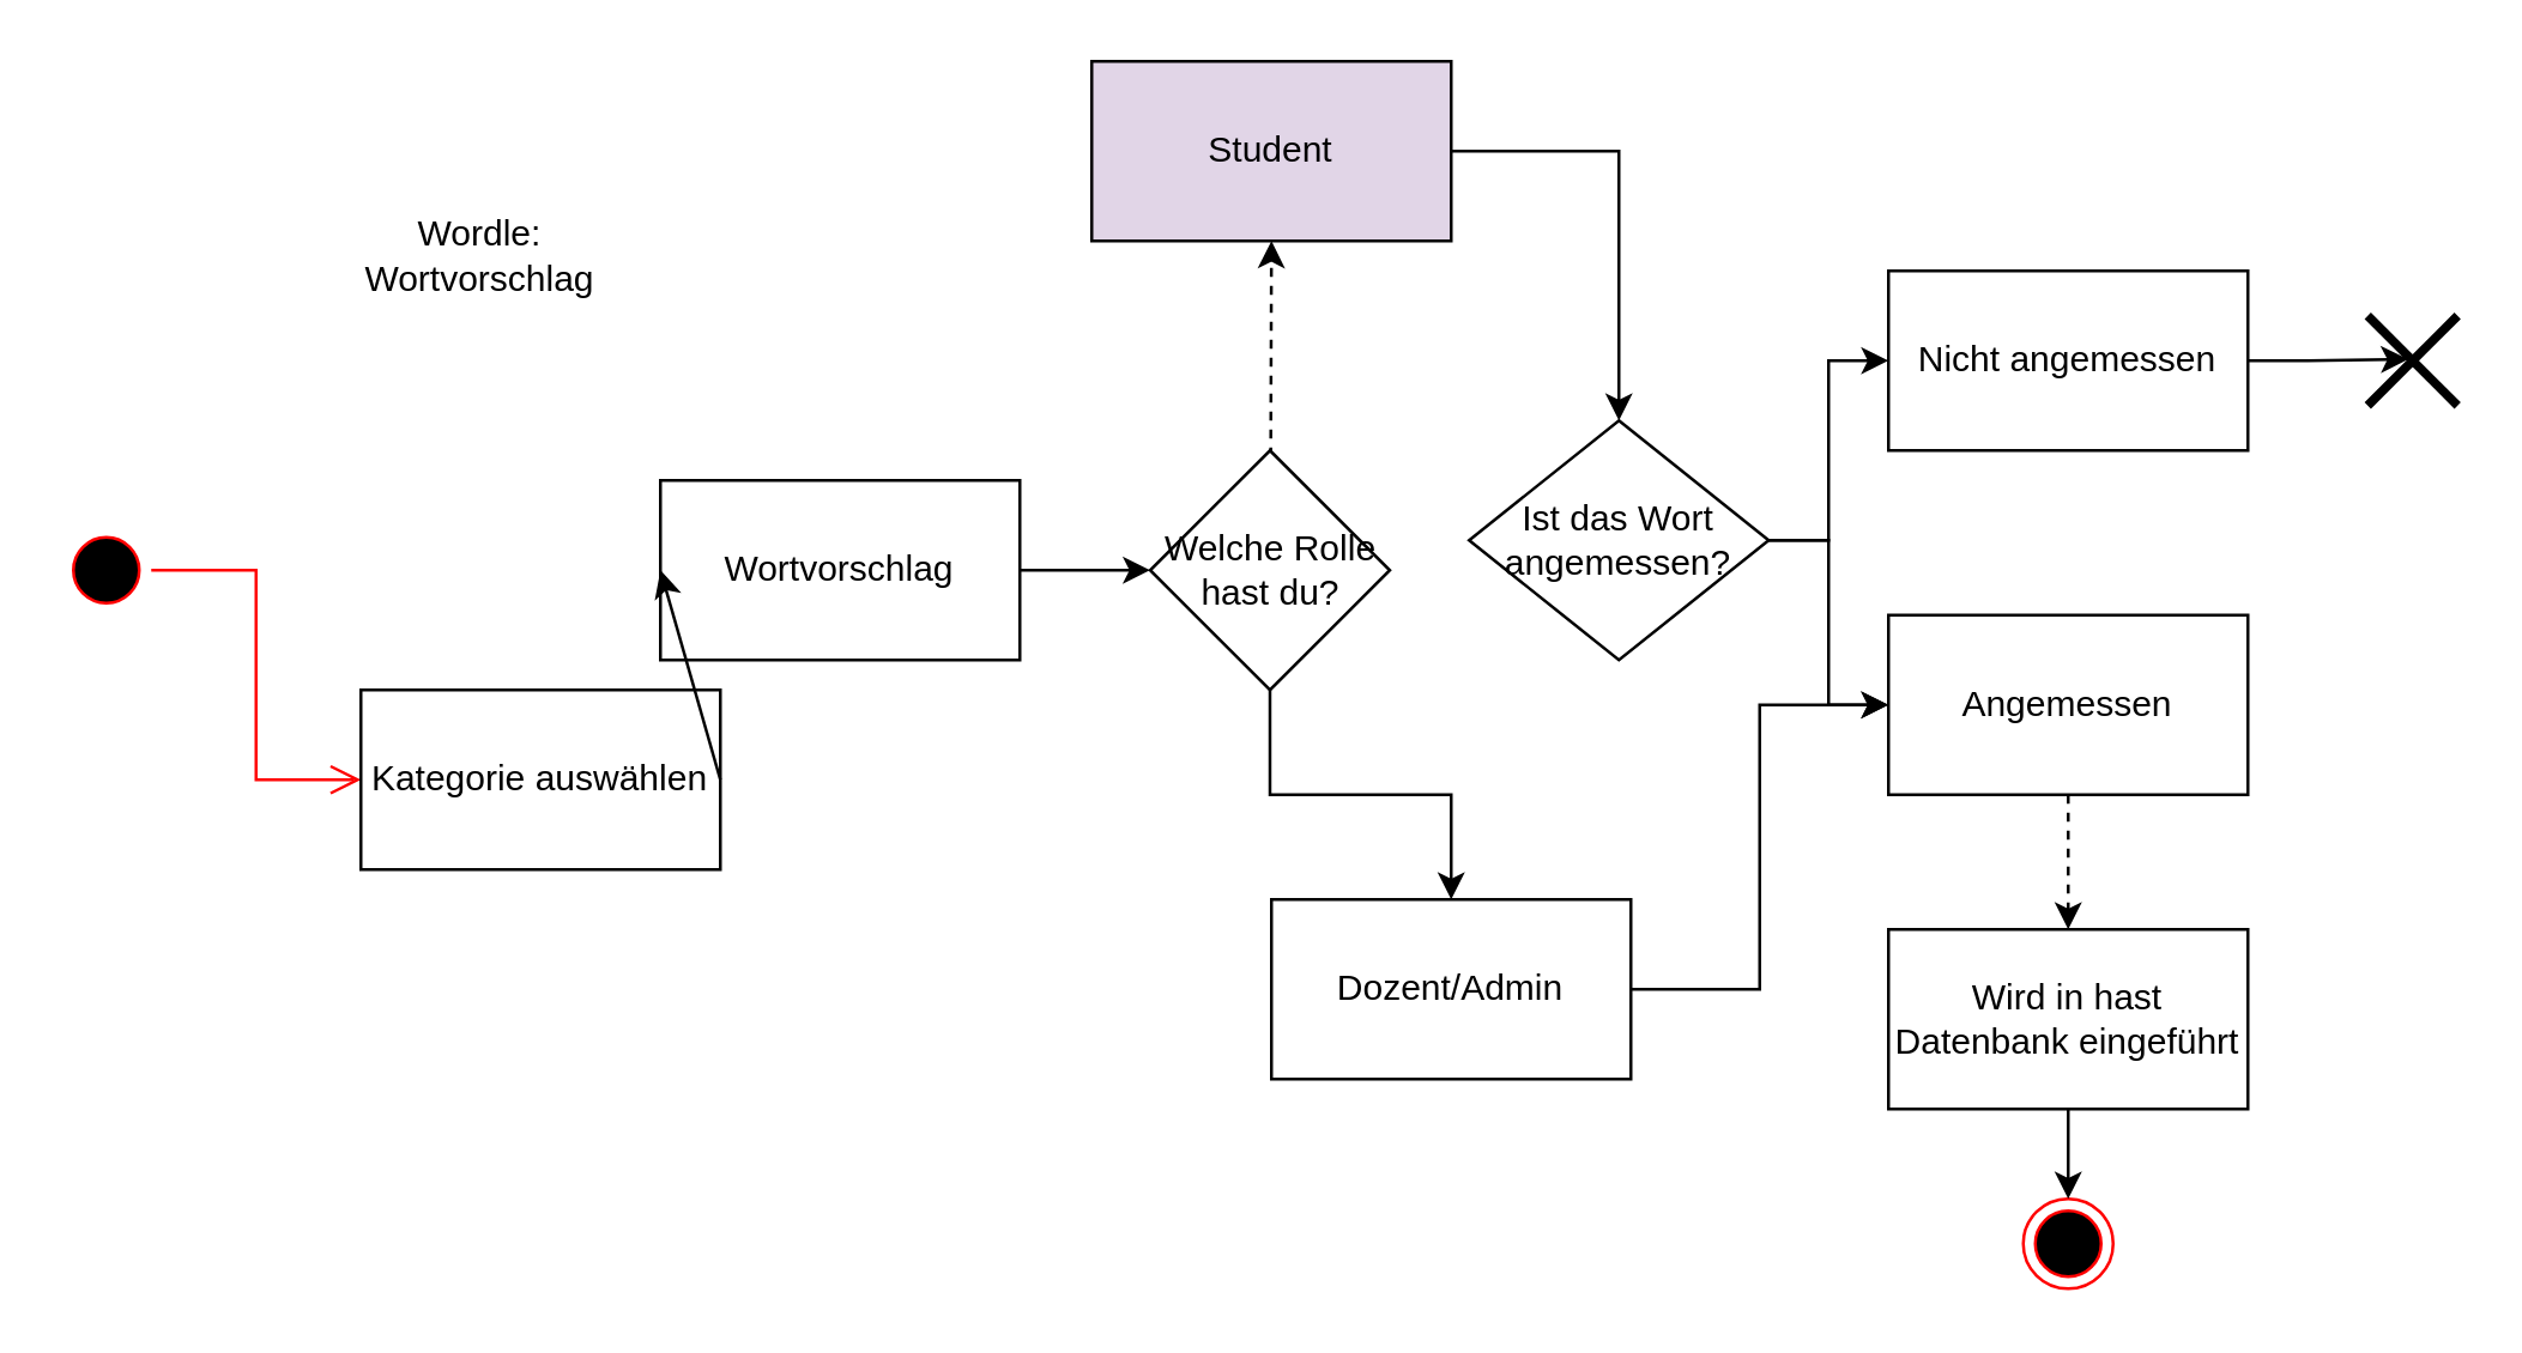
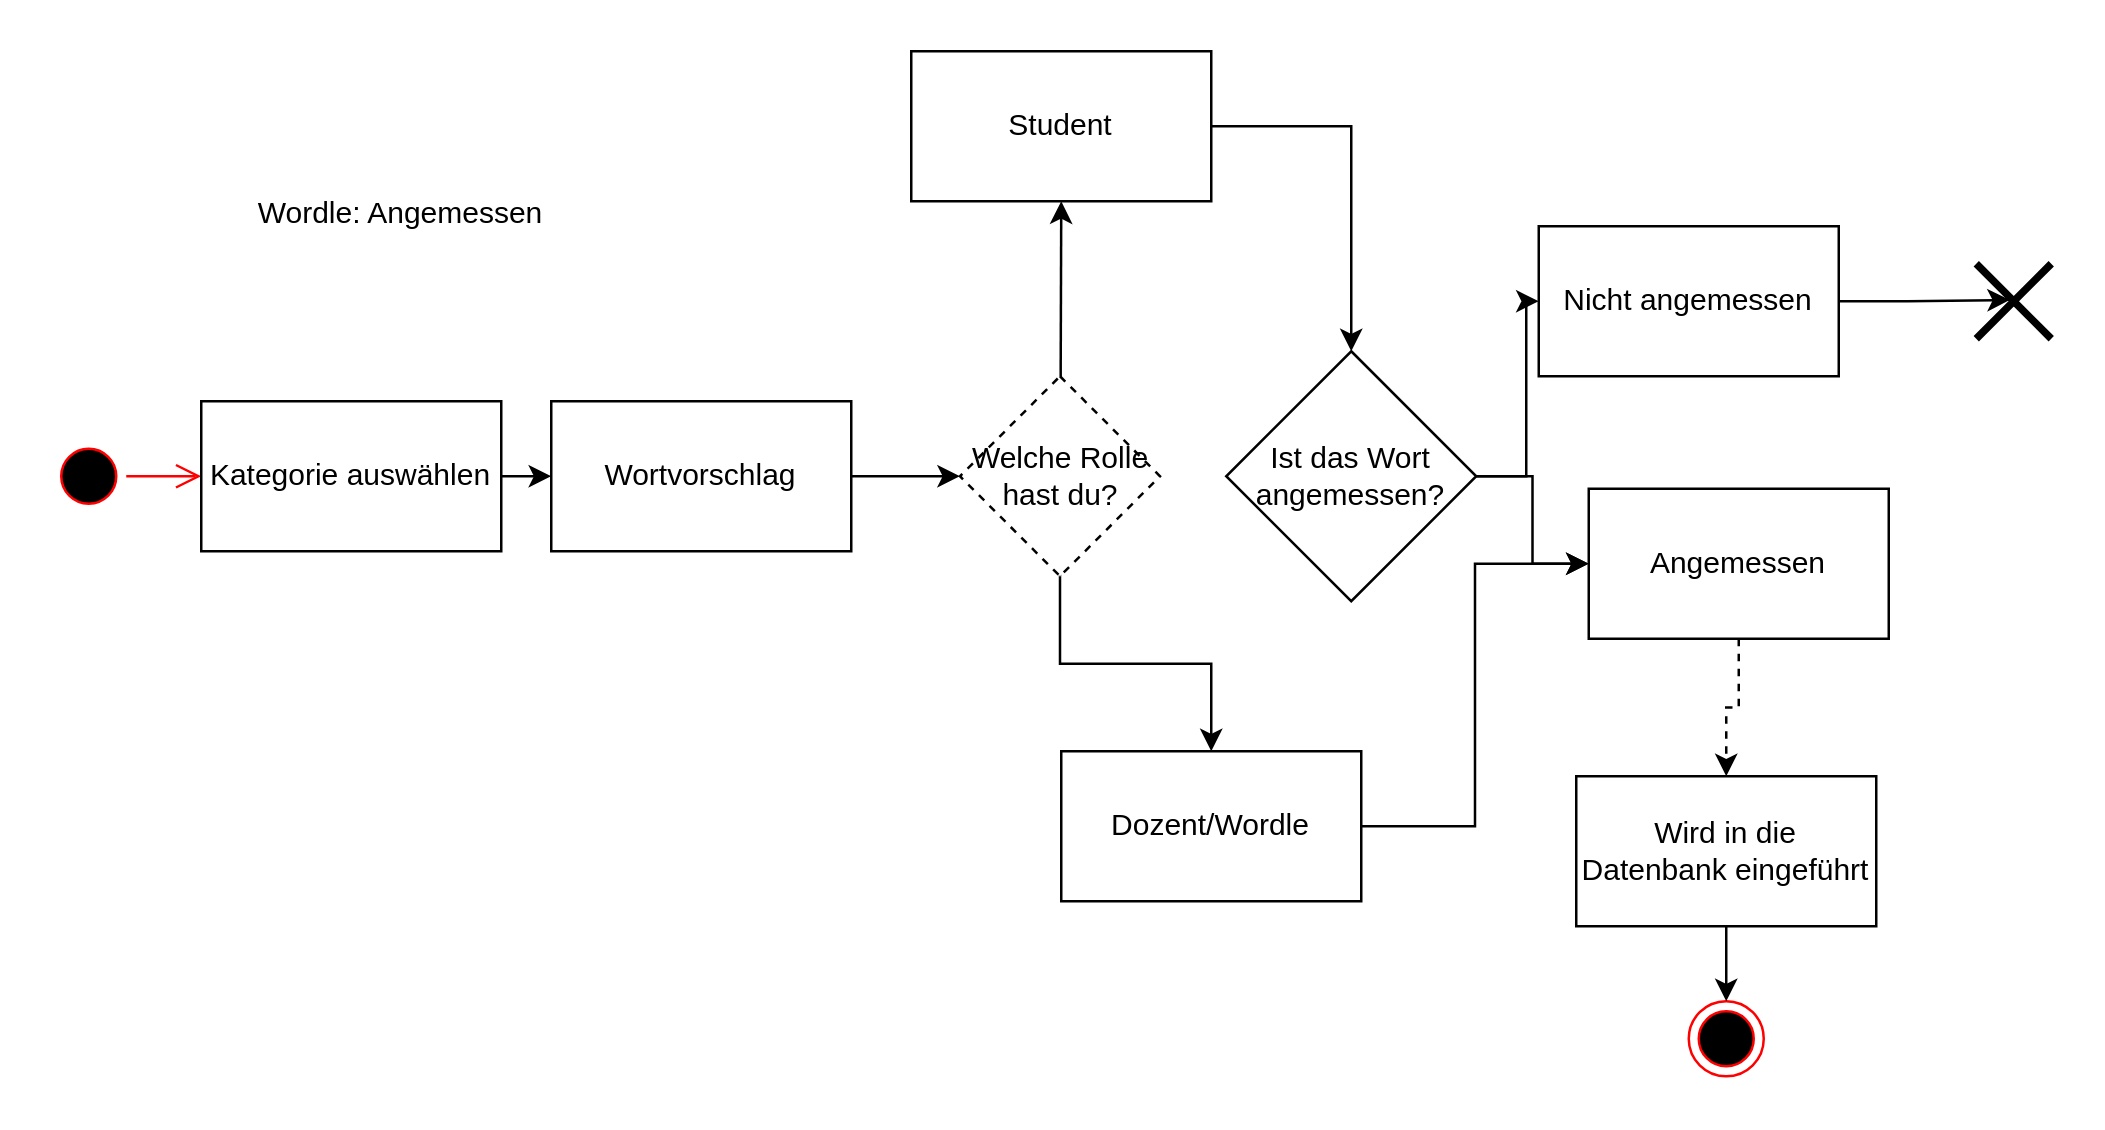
  <mxCell id="0" />
  <mxCell id="1" parent="0" />
  <mxCell id="2" style="edgeStyle=orthogonalEdgeStyle;rounded=0;orthogonalLoop=1;jettySize=auto;html=1;entryX=0;entryY=0.5;entryDx=0;entryDy=0;" edge="1" parent="1" source="3" target="22"><mxGeometry relative="1" as="geometry" /></mxCell>
  <mxCell id="3" value="Wortvorschlag" style="rounded=0;whiteSpace=wrap;html=1;" vertex="1" parent="1"><mxGeometry x="220" y="160" width="120" height="60" as="geometry" /></mxCell>
- <mxCell id="4" value="Wordle: Wortvorschlag" style="text;html=1;whiteSpace=wrap;strokeColor=none;fillColor=none;align=center;verticalAlign=middle;rounded=0;" vertex="1" parent="1"><mxGeometry x="100" y="70" width="120" height="30" as="geometry" /></mxCell>
- <mxCell id="5" value="" style="endArrow=classic;html=1;rounded=0;exitX=0.5;exitY=1;exitDx=0;exitDy=0;entryX=0.5;entryY=1;entryDx=0;entryDy=0;dashed=1;" edge="1" parent="1" source="22" target="26"><mxGeometry width="50" height="50" relative="1" as="geometry"><mxPoint x="426" y="180" as="sourcePoint" /><mxPoint x="406" y="190" as="targetPoint" /><Array as="points" /></mxGeometry></mxCell>
+ <mxCell id="4" value="Wordle: Angemessen" style="text;html=1;whiteSpace=wrap;strokeColor=none;fillColor=none;align=center;verticalAlign=middle;rounded=0;" vertex="1" parent="1"><mxGeometry x="100" y="70" width="120" height="30" as="geometry" /></mxCell>
+ <mxCell id="5" value="" style="endArrow=classic;html=1;rounded=0;exitX=0.5;exitY=1;exitDx=0;exitDy=0;entryX=0.5;entryY=1;entryDx=0;entryDy=0;" edge="1" parent="1" source="22" target="26"><mxGeometry width="50" height="50" relative="1" as="geometry"><mxPoint x="426" y="180" as="sourcePoint" /><mxPoint x="406" y="190" as="targetPoint" /><Array as="points" /></mxGeometry></mxCell>
  <mxCell id="6" value="" style="ellipse;html=1;shape=endState;fillColor=#000000;strokeColor=#ff0000;" vertex="1" parent="1"><mxGeometry x="675" y="400" width="30" height="30" as="geometry" /></mxCell>
  <mxCell id="7" value="" style="ellipse;html=1;shape=startState;fillColor=#000000;strokeColor=#ff0000;" vertex="1" parent="1"><mxGeometry x="20" y="175" width="30" height="30" as="geometry" /></mxCell>
  <mxCell id="8" value="" style="edgeStyle=orthogonalEdgeStyle;html=1;verticalAlign=bottom;endArrow=open;endSize=8;strokeColor=#ff0000;rounded=0;entryX=0;entryY=0.5;entryDx=0;entryDy=0;" edge="1" source="7" parent="1" target="12"><mxGeometry relative="1" as="geometry"><mxPoint x="180" y="190" as="targetPoint" /></mxGeometry></mxCell>
  <mxCell id="9" style="edgeStyle=orthogonalEdgeStyle;rounded=0;orthogonalLoop=1;jettySize=auto;html=1;entryX=0;entryY=0.5;entryDx=0;entryDy=0;" edge="1" parent="1" source="11" target="14"><mxGeometry relative="1" as="geometry" /></mxCell>
  <mxCell id="10" style="edgeStyle=orthogonalEdgeStyle;rounded=0;orthogonalLoop=1;jettySize=auto;html=1;entryX=0;entryY=0.5;entryDx=0;entryDy=0;" edge="1" parent="1" source="11" target="16"><mxGeometry relative="1" as="geometry" /></mxCell>
- <mxCell id="11" value="Ist das Wort angemessen?" style="rhombus;whiteSpace=wrap;html=1;" vertex="1" parent="1"><mxGeometry x="490" y="140" width="100" height="80" as="geometry" /></mxCell>
- <mxCell id="12" value="Kategorie auswählen" style="rounded=0;whiteSpace=wrap;html=1;" vertex="1" parent="1"><mxGeometry x="120" y="230" width="120" height="60" as="geometry" /></mxCell>
+ <mxCell id="11" value="Ist das Wort angemessen?" style="rhombus;whiteSpace=wrap;html=1;" vertex="1" parent="1"><mxGeometry x="490" y="140" width="100" height="100" as="geometry" /></mxCell>
+ <mxCell id="12" value="Kategorie auswählen" style="rounded=0;whiteSpace=wrap;html=1;" vertex="1" parent="1"><mxGeometry x="80" y="160" width="120" height="60" as="geometry" /></mxCell>
  <mxCell id="13" value="" style="endArrow=classic;html=1;rounded=0;exitX=1;exitY=0.5;exitDx=0;exitDy=0;entryX=0;entryY=0.5;entryDx=0;entryDy=0;" edge="1" parent="1" source="12" target="3"><mxGeometry width="50" height="50" relative="1" as="geometry"><mxPoint x="370" y="180" as="sourcePoint" /><mxPoint x="420" y="130" as="targetPoint" /></mxGeometry></mxCell>
- <mxCell id="14" value="Nicht angemessen" style="rounded=0;whiteSpace=wrap;html=1;" vertex="1" parent="1"><mxGeometry x="630" y="90" width="120" height="60" as="geometry" /></mxCell>
+ <mxCell id="14" value="Nicht angemessen" style="rounded=0;whiteSpace=wrap;html=1;" vertex="1" parent="1"><mxGeometry x="615" y="90" width="120" height="60" as="geometry" /></mxCell>
  <mxCell id="15" style="edgeStyle=orthogonalEdgeStyle;rounded=0;orthogonalLoop=1;jettySize=auto;html=1;entryX=0.5;entryY=0;entryDx=0;entryDy=0;dashed=1;" edge="1" parent="1" source="16" target="20"><mxGeometry relative="1" as="geometry" /></mxCell>
- <mxCell id="16" value="Angemessen" style="rounded=0;whiteSpace=wrap;html=1;" vertex="1" parent="1"><mxGeometry x="630" y="205" width="120" height="60" as="geometry" /></mxCell>
+ <mxCell id="16" value="Angemessen" style="rounded=0;whiteSpace=wrap;html=1;" vertex="1" parent="1"><mxGeometry x="635" y="195" width="120" height="60" as="geometry" /></mxCell>
  <mxCell id="17" value="" style="shape=umlDestroy;whiteSpace=wrap;html=1;strokeWidth=3;targetShapes=umlLifeline;" vertex="1" parent="1"><mxGeometry x="790" y="105" width="30" height="30" as="geometry" /></mxCell>
  <mxCell id="18" style="edgeStyle=orthogonalEdgeStyle;rounded=0;orthogonalLoop=1;jettySize=auto;html=1;entryX=0.45;entryY=0.483;entryDx=0;entryDy=0;entryPerimeter=0;" edge="1" parent="1" source="14" target="17"><mxGeometry relative="1" as="geometry" /></mxCell>
  <mxCell id="19" style="edgeStyle=orthogonalEdgeStyle;rounded=0;orthogonalLoop=1;jettySize=auto;html=1;" edge="1" parent="1" source="20" target="6"><mxGeometry relative="1" as="geometry" /></mxCell>
- <mxCell id="20" value="Wird in hast Datenbank eingeführt" style="rounded=0;whiteSpace=wrap;html=1;" vertex="1" parent="1"><mxGeometry x="630" y="310" width="120" height="60" as="geometry" /></mxCell>
+ <mxCell id="20" value="Wird in die Datenbank eingeführt" style="rounded=0;whiteSpace=wrap;html=1;" vertex="1" parent="1"><mxGeometry x="630" y="310" width="120" height="60" as="geometry" /></mxCell>
  <mxCell id="21" style="edgeStyle=orthogonalEdgeStyle;rounded=0;orthogonalLoop=1;jettySize=auto;html=1;entryX=0.5;entryY=0;entryDx=0;entryDy=0;" edge="1" parent="1" source="22" target="24"><mxGeometry relative="1" as="geometry" /></mxCell>
- <mxCell id="22" value="Welche Rolle hast du?" style="rhombus;whiteSpace=wrap;html=1;" vertex="1" parent="1"><mxGeometry x="383.5" y="150" width="80" height="80" as="geometry" /></mxCell>
+ <mxCell id="22" value="Welche Rolle hast du?" style="rhombus;whiteSpace=wrap;html=1;dashed=1;" vertex="1" parent="1"><mxGeometry x="383.5" y="150" width="80" height="80" as="geometry" /></mxCell>
  <mxCell id="23" style="edgeStyle=orthogonalEdgeStyle;rounded=0;orthogonalLoop=1;jettySize=auto;html=1;exitX=1;exitY=0.5;exitDx=0;exitDy=0;entryX=0;entryY=0.5;entryDx=0;entryDy=0;" edge="1" parent="1" source="24" target="16"><mxGeometry relative="1" as="geometry" /></mxCell>
- <mxCell id="24" value="Dozent/Admin" style="rounded=0;whiteSpace=wrap;html=1;" vertex="1" parent="1"><mxGeometry x="424" y="300" width="120" height="60" as="geometry" /></mxCell>
+ <mxCell id="24" value="Dozent/Wordle" style="rounded=0;whiteSpace=wrap;html=1;" vertex="1" parent="1"><mxGeometry x="424" y="300" width="120" height="60" as="geometry" /></mxCell>
  <mxCell id="25" style="edgeStyle=orthogonalEdgeStyle;rounded=0;orthogonalLoop=1;jettySize=auto;html=1;exitX=1;exitY=0.5;exitDx=0;exitDy=0;" edge="1" parent="1" source="26" target="11"><mxGeometry relative="1" as="geometry"><mxPoint x="490" y="60" as="sourcePoint" /></mxGeometry></mxCell>
- <mxCell id="26" value="Student" style="rounded=0;whiteSpace=wrap;html=1;fillColor=#e1d5e7;" vertex="1" parent="1"><mxGeometry x="364" y="20" width="120" height="60" as="geometry" /></mxCell>
+ <mxCell id="26" value="Student" style="rounded=0;whiteSpace=wrap;html=1;" vertex="1" parent="1"><mxGeometry x="364" y="20" width="120" height="60" as="geometry" /></mxCell>
